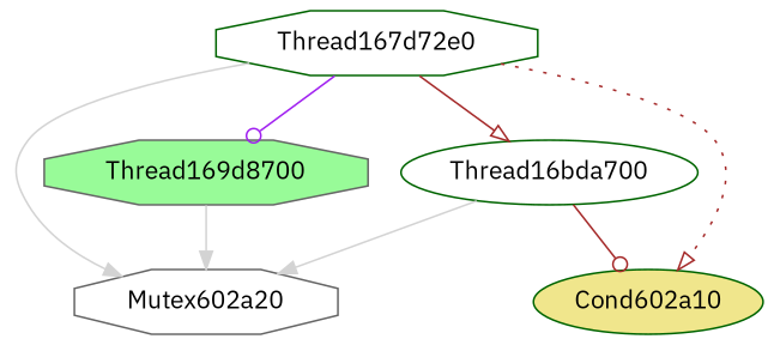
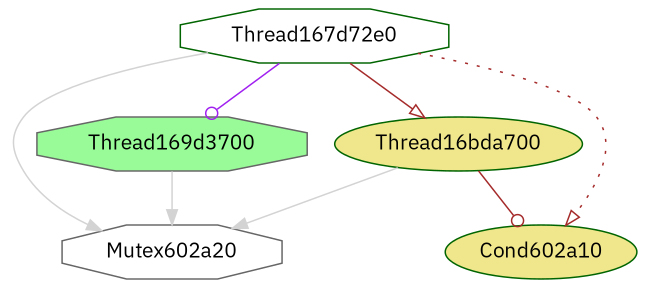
  digraph {
    fontname="IBM Plex Sans"
    node [color=darkgreen fillcolor=khaki fontname="IBM Plex Sans" shape=octagon style=filled]
    edge [arrowhead=normal color=lightgray fontname="IBM Plex Sans"]
-   Thread16bda700 [fillcolor=white shape=ellipse]
+   Thread16bda700 [shape=ellipse]
    n2 [color=gray40 fillcolor=white label=Mutex602a20]
    n3 [label=Cond602a10 shape=ellipse]
-   Thread169d8700 [color=gray40 fillcolor=palegreen]
+   Thread169d8700 [color=gray40 fillcolor=palegreen label=Thread169d3700]
    Thread167d72e0 [fillcolor=white]
    Thread16bda700 -> n2
    Thread16bda700 -> n3 [arrowhead=odot color=brown]
    Thread169d8700 -> n2
    Thread167d72e0 -> Thread16bda700 [arrowhead=onormal color=brown]
    Thread167d72e0 -> n2
    Thread167d72e0 -> n3 [arrowhead=onormal color=brown style=dotted]
    Thread167d72e0 -> Thread169d8700 [arrowhead=odot color=purple]
  }
